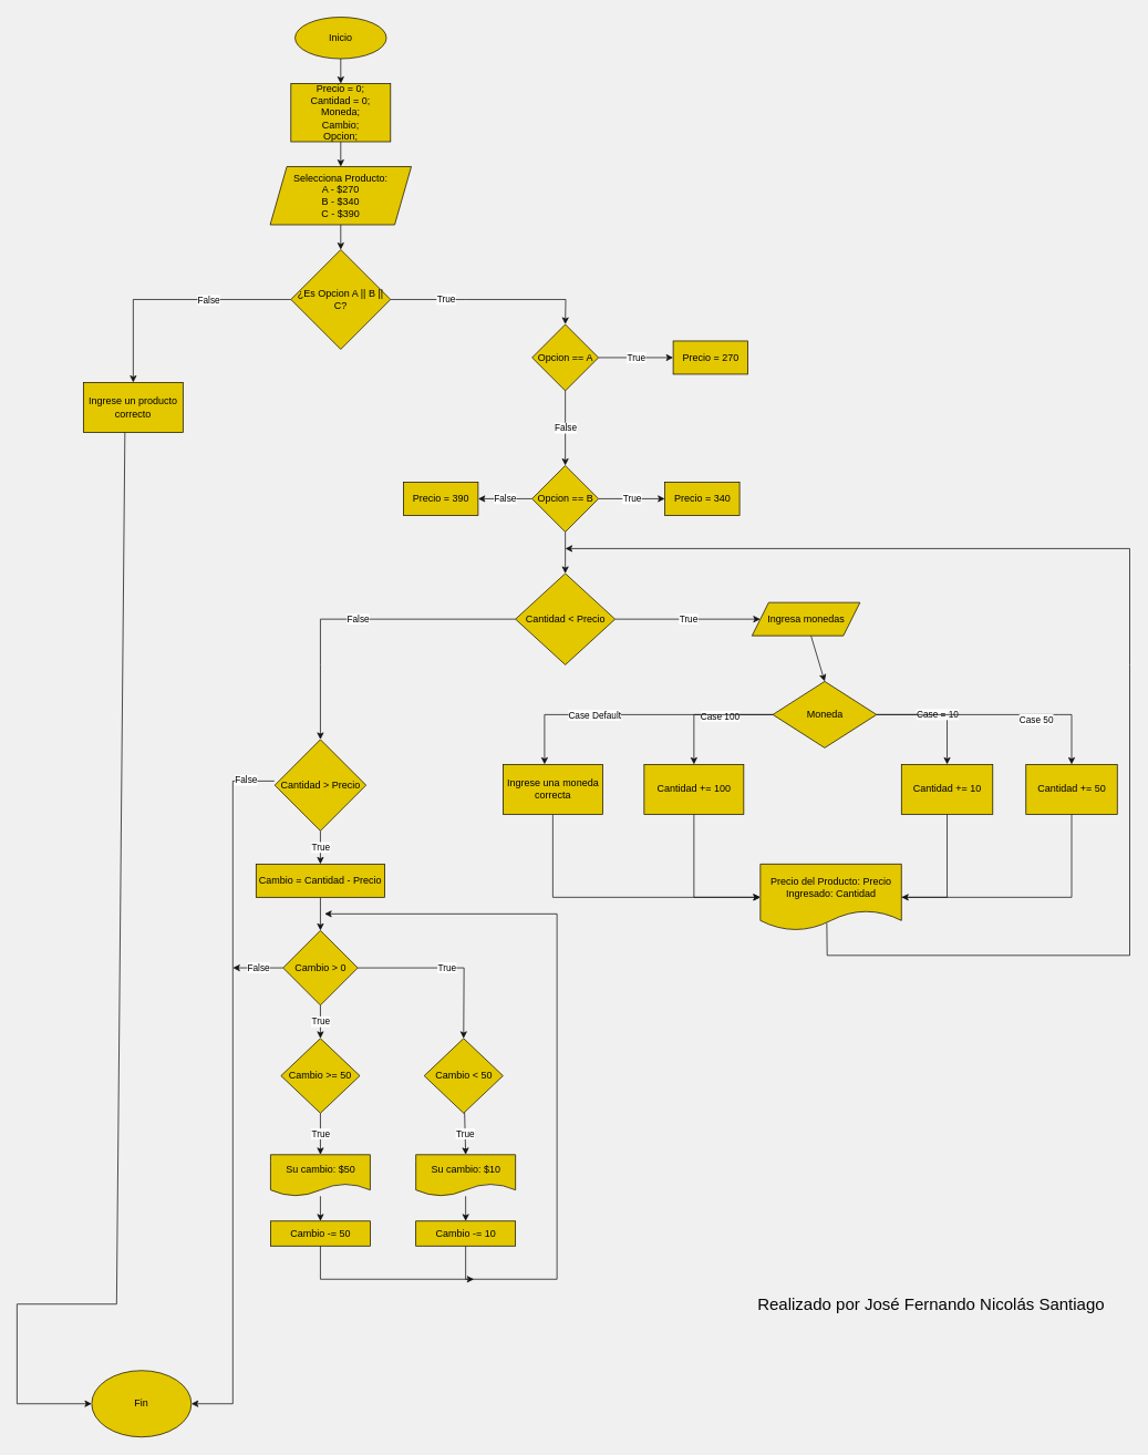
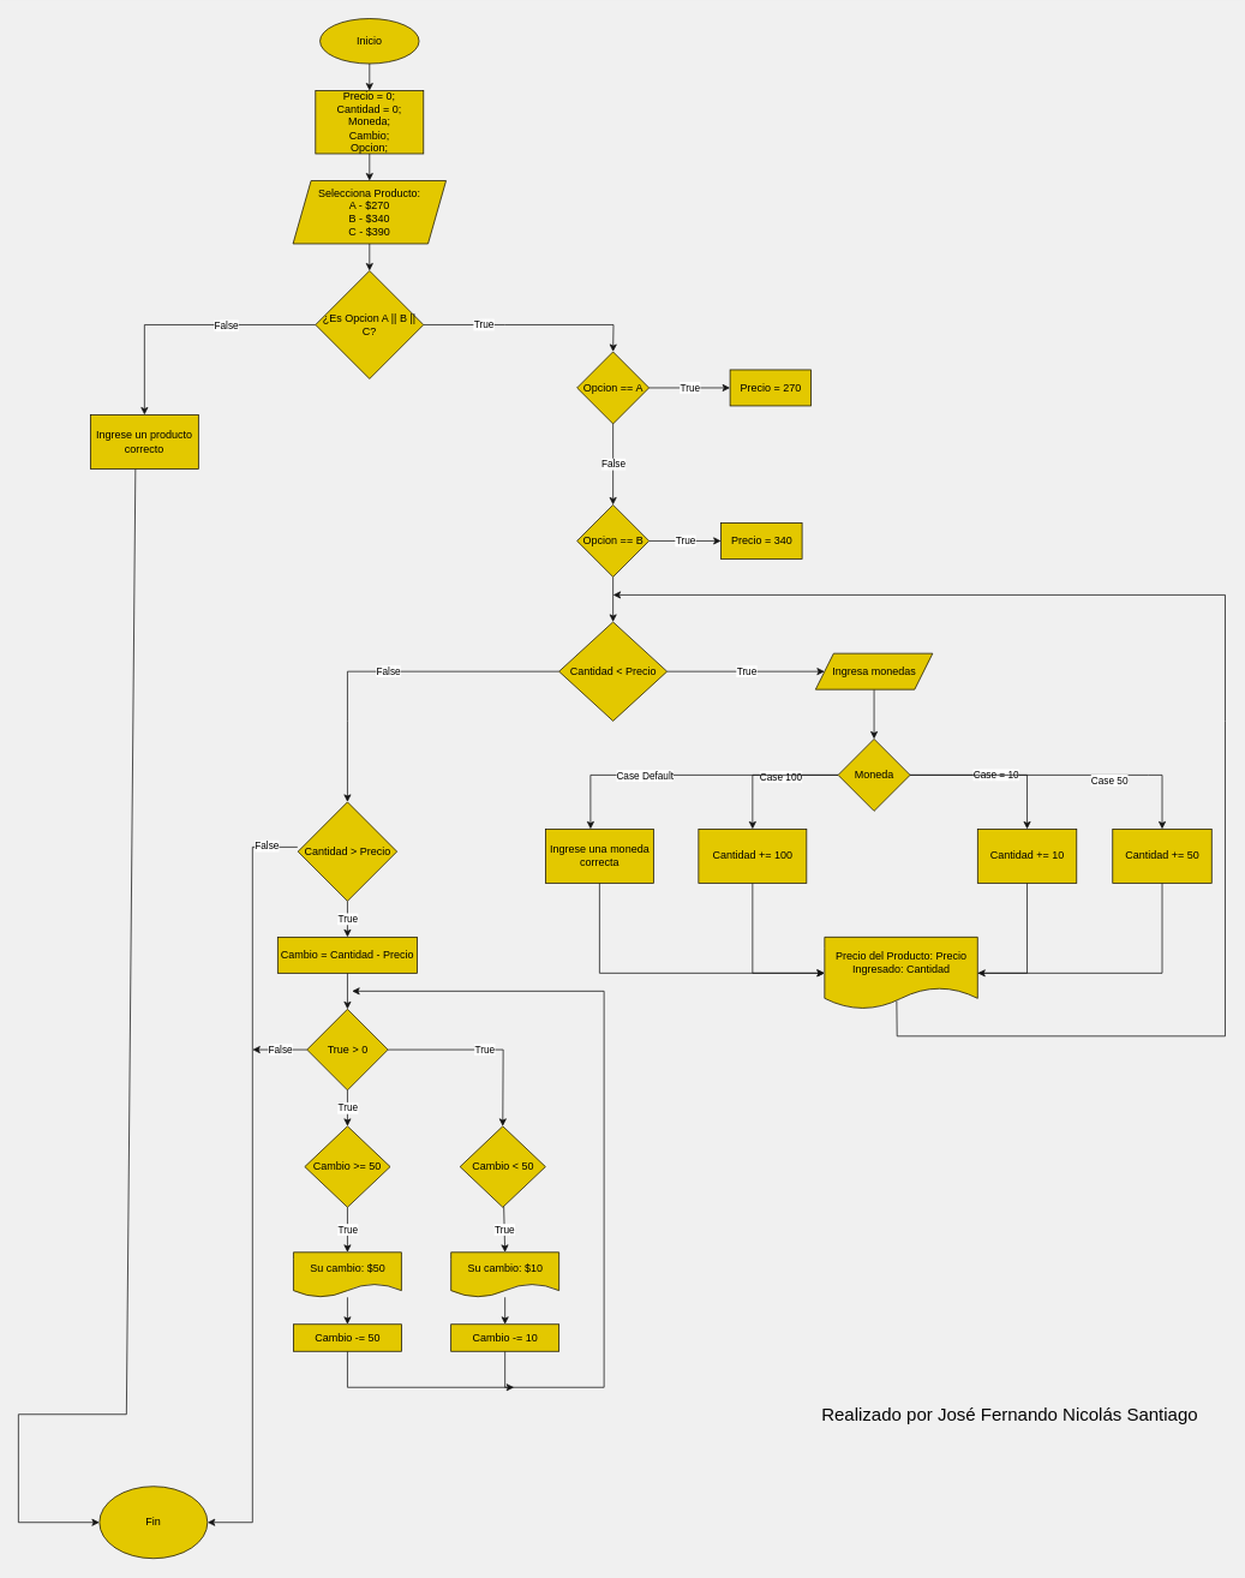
  <mxCell id="0" />
  <mxCell id="1" parent="0" />
  <mxCell id="2" value="" style="edgeStyle=none;html=1;rounded=0;strokeColor=#141414;" parent="1" source="3" target="5" edge="1"><mxGeometry relative="1" as="geometry" /></mxCell>
  <mxCell id="3" value="Inicio" style="ellipse;whiteSpace=wrap;html=1;rounded=0;fillColor=#e3c800;fontColor=#000000;strokeColor=#171300;" parent="1" vertex="1"><mxGeometry x="355" y="20" width="110" height="50" as="geometry" /></mxCell>
  <mxCell id="4" style="edgeStyle=none;html=1;entryX=0.5;entryY=0;entryDx=0;entryDy=0;rounded=0;strokeColor=#141414;" parent="1" source="5" target="7" edge="1"><mxGeometry relative="1" as="geometry" /></mxCell>
  <mxCell id="5" value="Precio = 0;&lt;br&gt;Cantidad = 0;&lt;br&gt;Moneda;&lt;br&gt;Cambio;&lt;br&gt;Opcion;" style="rounded=0;whiteSpace=wrap;html=1;fillColor=#e3c800;fontColor=#000000;strokeColor=#171300;" parent="1" vertex="1"><mxGeometry x="350" y="100" width="120" height="70" as="geometry" /></mxCell>
  <mxCell id="6" style="edgeStyle=none;html=1;entryX=0.5;entryY=0;entryDx=0;entryDy=0;rounded=0;strokeColor=#141414;" parent="1" source="7" target="11" edge="1"><mxGeometry relative="1" as="geometry" /></mxCell>
  <mxCell id="7" value="Selecciona Producto:&lt;br&gt;A - $270&lt;br&gt;B - $340&lt;br&gt;C - $390" style="shape=parallelogram;perimeter=parallelogramPerimeter;whiteSpace=wrap;html=1;fixedSize=1;rounded=0;fillColor=#e3c800;fontColor=#000000;strokeColor=#171300;" parent="1" vertex="1"><mxGeometry x="325" y="200" width="170" height="70" as="geometry" /></mxCell>
  <mxCell id="8" value="True" style="edgeStyle=none;html=1;entryX=0.5;entryY=0;entryDx=0;entryDy=0;rounded=0;strokeColor=#141414;" parent="1" source="11" target="14" edge="1"><mxGeometry x="-0.448" relative="1" as="geometry"><Array as="points"><mxPoint x="560" y="360" /><mxPoint x="681" y="360" /></Array><mxPoint as="offset" /></mxGeometry></mxCell>
  <mxCell id="9" style="edgeStyle=none;html=1;entryX=0.5;entryY=0;entryDx=0;entryDy=0;rounded=0;strokeColor=#141414;" parent="1" source="11" target="16" edge="1"><mxGeometry relative="1" as="geometry"><Array as="points"><mxPoint x="160" y="360" /></Array></mxGeometry></mxCell>
  <mxCell id="10" value="False" style="edgeLabel;html=1;align=center;verticalAlign=middle;resizable=0;points=[];rounded=0;" parent="9" vertex="1" connectable="0"><mxGeometry x="0.268" relative="1" as="geometry"><mxPoint x="84" as="offset" /></mxGeometry></mxCell>
  <mxCell id="11" value="¿Es Opcion A || B || C?" style="rhombus;whiteSpace=wrap;html=1;rounded=0;fillColor=#e3c800;fontColor=#000000;strokeColor=#171300;" parent="1" vertex="1"><mxGeometry x="350" y="300" width="120" height="120" as="geometry" /></mxCell>
  <mxCell id="12" value="True" style="edgeStyle=none;html=1;entryX=0;entryY=0.5;entryDx=0;entryDy=0;rounded=0;strokeColor=#141414;" parent="1" source="14" target="17" edge="1"><mxGeometry relative="1" as="geometry" /></mxCell>
  <mxCell id="13" value="False" style="edgeStyle=none;html=1;entryX=0.5;entryY=0;entryDx=0;entryDy=0;rounded=0;strokeColor=#141414;" parent="1" source="14" target="21" edge="1"><mxGeometry relative="1" as="geometry" /></mxCell>
  <mxCell id="14" value="Opcion == A" style="rhombus;whiteSpace=wrap;html=1;rounded=0;fillColor=#e3c800;fontColor=#000000;strokeColor=#171300;" parent="1" vertex="1"><mxGeometry x="640.5" y="390" width="80" height="80" as="geometry" /></mxCell>
  <mxCell id="15" style="edgeStyle=none;html=1;rounded=0;strokeColor=#141414;" parent="1" edge="1"><mxGeometry relative="1" as="geometry"><mxPoint x="150" y="520" as="sourcePoint" /><mxPoint x="110" y="1690" as="targetPoint" /><Array as="points"><mxPoint x="140" y="1570" /><mxPoint x="20" y="1570" /><mxPoint x="20" y="1690" /></Array></mxGeometry></mxCell>
  <mxCell id="16" value="Ingrese un producto correcto" style="rounded=0;whiteSpace=wrap;html=1;fillColor=#e3c800;fontColor=#000000;strokeColor=#171300;" parent="1" vertex="1"><mxGeometry x="100" y="460" width="120" height="60" as="geometry" /></mxCell>
  <mxCell id="17" value="Precio = 270" style="rounded=0;whiteSpace=wrap;html=1;fillColor=#e3c800;fontColor=#000000;strokeColor=#171300;" parent="1" vertex="1"><mxGeometry x="810.5" y="410" width="90" height="40" as="geometry" /></mxCell>
  <mxCell id="18" value="True" style="edgeStyle=none;html=1;entryX=0;entryY=0.5;entryDx=0;entryDy=0;rounded=0;strokeColor=#141414;" parent="1" source="21" target="22" edge="1"><mxGeometry relative="1" as="geometry" /></mxCell>
- <mxCell id="19" value="False" style="edgeStyle=none;html=1;entryX=1;entryY=0.5;entryDx=0;entryDy=0;rounded=0;strokeColor=#141414;" parent="1" source="21" target="23" edge="1"><mxGeometry relative="1" as="geometry" /></mxCell>
  <mxCell id="20" style="edgeStyle=none;html=1;entryX=0.5;entryY=0;entryDx=0;entryDy=0;rounded=0;strokeColor=#141414;" parent="1" source="21" target="26" edge="1"><mxGeometry relative="1" as="geometry" /></mxCell>
  <mxCell id="21" value="Opcion == B" style="rhombus;whiteSpace=wrap;html=1;rounded=0;fillColor=#e3c800;fontColor=#000000;strokeColor=#171300;" parent="1" vertex="1"><mxGeometry x="640.5" y="560" width="80" height="80" as="geometry" /></mxCell>
  <mxCell id="22" value="Precio = 340" style="rounded=0;whiteSpace=wrap;html=1;fillColor=#e3c800;fontColor=#000000;strokeColor=#171300;" parent="1" vertex="1"><mxGeometry x="800.5" y="580" width="90" height="40" as="geometry" /></mxCell>
- <mxCell id="23" value="Precio = 390" style="rounded=0;whiteSpace=wrap;html=1;fillColor=#e3c800;fontColor=#000000;strokeColor=#171300;" parent="1" vertex="1"><mxGeometry x="485.5" y="580" width="90" height="40" as="geometry" /></mxCell>
  <mxCell id="24" value="True" style="edgeStyle=none;html=1;entryX=0;entryY=0.5;entryDx=0;entryDy=0;rounded=0;strokeColor=#141414;" parent="1" source="26" target="28" edge="1"><mxGeometry relative="1" as="geometry" /></mxCell>
  <mxCell id="25" value="False" style="edgeStyle=none;html=1;entryX=0.5;entryY=0;entryDx=0;entryDy=0;rounded=0;strokeColor=#141414;" parent="1" source="26" target="48" edge="1"><mxGeometry relative="1" as="geometry"><Array as="points"><mxPoint x="385.5" y="745" /><mxPoint x="385.5" y="800" /></Array></mxGeometry></mxCell>
  <mxCell id="26" value="Cantidad &amp;lt; Precio" style="rhombus;whiteSpace=wrap;html=1;rounded=0;fillColor=#e3c800;fontColor=#000000;strokeColor=#171300;" parent="1" vertex="1"><mxGeometry x="620.5" y="690" width="120" height="110" as="geometry" /></mxCell>
  <mxCell id="27" style="edgeStyle=none;html=1;entryX=0.5;entryY=0;entryDx=0;entryDy=0;rounded=0;strokeColor=#141414;" parent="1" source="28" target="36" edge="1"><mxGeometry relative="1" as="geometry" /></mxCell>
  <mxCell id="28" value="Ingresa monedas" style="shape=parallelogram;perimeter=parallelogramPerimeter;whiteSpace=wrap;html=1;fixedSize=1;rounded=0;fillColor=#e3c800;fontColor=#000000;strokeColor=#171300;" parent="1" vertex="1"><mxGeometry x="905.5" y="725" width="130" height="40" as="geometry" /></mxCell>
  <mxCell id="29" value="Case = 10" style="edgeStyle=none;html=1;entryX=0.5;entryY=0;entryDx=0;entryDy=0;rounded=0;strokeColor=#141414;" parent="1" source="36" target="38" edge="1"><mxGeometry relative="1" as="geometry"><Array as="points"><mxPoint x="1140.5" y="860" /></Array></mxGeometry></mxCell>
  <mxCell id="30" style="edgeStyle=none;html=1;entryX=0.5;entryY=0;entryDx=0;entryDy=0;rounded=0;strokeColor=#141414;" parent="1" source="36" target="40" edge="1"><mxGeometry relative="1" as="geometry"><Array as="points"><mxPoint x="1275.5" y="860" /><mxPoint x="1290.5" y="860" /></Array></mxGeometry></mxCell>
  <mxCell id="31" value="Case 50" style="edgeLabel;html=1;align=center;verticalAlign=middle;resizable=0;points=[];rounded=0;" parent="30" vertex="1" connectable="0"><mxGeometry x="0.3" y="-5" relative="1" as="geometry"><mxPoint as="offset" /></mxGeometry></mxCell>
  <mxCell id="32" style="edgeStyle=none;html=1;entryX=0.5;entryY=0;entryDx=0;entryDy=0;rounded=0;strokeColor=#141414;" parent="1" source="36" target="42" edge="1"><mxGeometry relative="1" as="geometry"><Array as="points"><mxPoint x="835.5" y="860" /></Array></mxGeometry></mxCell>
  <mxCell id="33" value="Case 100" style="edgeLabel;html=1;align=center;verticalAlign=middle;resizable=0;points=[];rounded=0;" parent="32" vertex="1" connectable="0"><mxGeometry x="-0.174" y="1" relative="1" as="geometry"><mxPoint as="offset" /></mxGeometry></mxCell>
  <mxCell id="34" style="edgeStyle=none;html=1;entryX=0.417;entryY=0;entryDx=0;entryDy=0;entryPerimeter=0;rounded=0;strokeColor=#141414;" parent="1" source="36" target="44" edge="1"><mxGeometry relative="1" as="geometry"><Array as="points"><mxPoint x="655.5" y="860" /></Array></mxGeometry></mxCell>
  <mxCell id="35" value="Case Default" style="edgeLabel;html=1;align=center;verticalAlign=middle;resizable=0;points=[];rounded=0;" parent="34" vertex="1" connectable="0"><mxGeometry x="0.099" relative="1" as="geometry"><mxPoint x="-31" as="offset" /></mxGeometry></mxCell>
- <mxCell id="36" value="Moneda" style="rhombus;whiteSpace=wrap;html=1;rounded=0;fillColor=#e3c800;fontColor=#000000;strokeColor=#171300;" parent="1" vertex="1"><mxGeometry x="930.5" y="820" width="125" height="80" as="geometry" /></mxCell>
+ <mxCell id="36" value="Moneda" style="rhombus;whiteSpace=wrap;html=1;rounded=0;fillColor=#e3c800;fontColor=#000000;strokeColor=#171300;" parent="1" vertex="1"><mxGeometry x="930.5" y="820" width="80" height="80" as="geometry" /></mxCell>
  <mxCell id="37" style="edgeStyle=none;html=1;entryX=1;entryY=0.5;entryDx=0;entryDy=0;rounded=0;strokeColor=#141414;endArrow=none;" parent="1" source="38" target="46" edge="1"><mxGeometry relative="1" as="geometry"><Array as="points"><mxPoint x="1140.5" y="1080" /></Array></mxGeometry></mxCell>
  <mxCell id="38" value="Cantidad += 10" style="rounded=0;whiteSpace=wrap;html=1;fillColor=#e3c800;fontColor=#000000;strokeColor=#171300;" parent="1" vertex="1"><mxGeometry x="1085.5" y="920" width="110" height="60" as="geometry" /></mxCell>
  <mxCell id="39" style="edgeStyle=none;html=1;entryX=1;entryY=0.5;entryDx=0;entryDy=0;rounded=0;strokeColor=#141414;" parent="1" source="40" target="46" edge="1"><mxGeometry relative="1" as="geometry"><Array as="points"><mxPoint x="1290.5" y="1080" /></Array></mxGeometry></mxCell>
  <mxCell id="40" value="Cantidad += 50" style="rounded=0;whiteSpace=wrap;html=1;fillColor=#e3c800;fontColor=#000000;strokeColor=#171300;" parent="1" vertex="1"><mxGeometry x="1235.5" y="920" width="110" height="60" as="geometry" /></mxCell>
  <mxCell id="41" style="edgeStyle=none;html=1;entryX=0;entryY=0.5;entryDx=0;entryDy=0;rounded=0;strokeColor=#141414;" parent="1" source="42" target="46" edge="1"><mxGeometry relative="1" as="geometry"><Array as="points"><mxPoint x="835.5" y="1080" /></Array></mxGeometry></mxCell>
  <mxCell id="42" value="Cantidad += 100" style="rounded=0;whiteSpace=wrap;html=1;fillColor=#e3c800;fontColor=#000000;strokeColor=#171300;" parent="1" vertex="1"><mxGeometry x="775.5" y="920" width="120" height="60" as="geometry" /></mxCell>
  <mxCell id="43" style="edgeStyle=none;html=1;entryX=0;entryY=0.5;entryDx=0;entryDy=0;rounded=0;strokeColor=#141414;" parent="1" source="44" target="46" edge="1"><mxGeometry relative="1" as="geometry"><Array as="points"><mxPoint x="665.5" y="1080" /></Array></mxGeometry></mxCell>
  <mxCell id="44" value="Ingrese una moneda correcta" style="rounded=0;whiteSpace=wrap;html=1;fillColor=#e3c800;fontColor=#000000;strokeColor=#171300;" parent="1" vertex="1"><mxGeometry x="605.5" y="920" width="120" height="60" as="geometry" /></mxCell>
  <mxCell id="45" style="edgeStyle=none;html=1;exitX=0.471;exitY=0.888;exitDx=0;exitDy=0;exitPerimeter=0;rounded=0;strokeColor=#141414;" parent="1" source="46" edge="1"><mxGeometry relative="1" as="geometry"><mxPoint x="680.5" y="660" as="targetPoint" /><Array as="points"><mxPoint x="996" y="1150" /><mxPoint x="1360.5" y="1150" /><mxPoint x="1360.5" y="800" /><mxPoint x="1360.5" y="660" /></Array></mxGeometry></mxCell>
  <mxCell id="46" value="Precio del Producto: Precio&lt;br&gt;Ingresado: Cantidad" style="shape=document;whiteSpace=wrap;html=1;boundedLbl=1;rounded=0;fillColor=#e3c800;fontColor=#000000;strokeColor=#171300;" parent="1" vertex="1"><mxGeometry x="915.5" y="1040" width="170" height="80" as="geometry" /></mxCell>
  <mxCell id="47" value="True" style="edgeStyle=none;html=1;entryX=0.5;entryY=0;entryDx=0;entryDy=0;rounded=0;strokeColor=#141414;" parent="1" source="48" target="50" edge="1"><mxGeometry relative="1" as="geometry" /></mxCell>
  <mxCell id="48" value="Cantidad &amp;gt; Precio" style="rhombus;whiteSpace=wrap;html=1;rounded=0;fillColor=#e3c800;fontColor=#000000;strokeColor=#171300;" parent="1" vertex="1"><mxGeometry x="330.5" y="890" width="110" height="110" as="geometry" /></mxCell>
  <mxCell id="49" style="edgeStyle=none;html=1;entryX=0.5;entryY=0;entryDx=0;entryDy=0;rounded=0;strokeColor=#141414;" parent="1" source="50" target="56" edge="1"><mxGeometry relative="1" as="geometry" /></mxCell>
  <mxCell id="50" value="Cambio = Cantidad - Precio" style="rounded=0;whiteSpace=wrap;html=1;fillColor=#e3c800;fontColor=#000000;strokeColor=#171300;" parent="1" vertex="1"><mxGeometry x="308" y="1040" width="155" height="40" as="geometry" /></mxCell>
  <mxCell id="51" value="True" style="edgeStyle=none;html=1;entryX=0.5;entryY=0;entryDx=0;entryDy=0;rounded=0;strokeColor=#141414;" parent="1" source="56" target="58" edge="1"><mxGeometry relative="1" as="geometry" /></mxCell>
  <mxCell id="52" value="True" style="edgeStyle=none;html=1;entryX=0.5;entryY=0;entryDx=0;entryDy=0;rounded=0;strokeColor=#141414;" parent="1" source="56" target="64" edge="1"><mxGeometry relative="1" as="geometry"><Array as="points"><mxPoint x="558.5" y="1165" /></Array></mxGeometry></mxCell>
  <mxCell id="53" style="edgeStyle=none;html=1;entryX=1;entryY=0.5;entryDx=0;entryDy=0;rounded=0;strokeColor=#141414;" parent="1" target="70" edge="1"><mxGeometry relative="1" as="geometry"><mxPoint x="330" y="940" as="sourcePoint" /><Array as="points"><mxPoint x="280" y="940" /><mxPoint x="280" y="1690" /></Array></mxGeometry></mxCell>
  <mxCell id="54" value="False" style="edgeLabel;html=1;align=center;verticalAlign=middle;resizable=0;points=[];rounded=0;" parent="53" vertex="1" connectable="0"><mxGeometry x="-0.918" y="-2" relative="1" as="geometry"><mxPoint as="offset" /></mxGeometry></mxCell>
  <mxCell id="55" value="False" style="edgeStyle=none;html=1;rounded=0;strokeColor=#141414;" parent="1" source="56" edge="1"><mxGeometry relative="1" as="geometry"><mxPoint x="280" y="1165" as="targetPoint" /></mxGeometry></mxCell>
- <mxCell id="56" value="Cambio &amp;gt; 0" style="rhombus;whiteSpace=wrap;html=1;rounded=0;fillColor=#e3c800;fontColor=#000000;strokeColor=#171300;" parent="1" vertex="1"><mxGeometry x="340.5" y="1120" width="90" height="90" as="geometry" /></mxCell>
+ <mxCell id="56" value="True &amp;gt; 0" style="rhombus;whiteSpace=wrap;html=1;rounded=0;fillColor=#e3c800;fontColor=#000000;strokeColor=#171300;" parent="1" vertex="1"><mxGeometry x="340.5" y="1120" width="90" height="90" as="geometry" /></mxCell>
  <mxCell id="57" value="True" style="edgeStyle=none;html=1;entryX=0.5;entryY=0;entryDx=0;entryDy=0;rounded=0;strokeColor=#141414;" parent="1" source="58" target="60" edge="1"><mxGeometry relative="1" as="geometry" /></mxCell>
  <mxCell id="58" value="Cambio &amp;gt;= 50" style="rhombus;whiteSpace=wrap;html=1;rounded=0;fillColor=#e3c800;fontColor=#000000;strokeColor=#171300;" parent="1" vertex="1"><mxGeometry x="338" y="1250" width="95" height="90" as="geometry" /></mxCell>
  <mxCell id="59" style="edgeStyle=none;html=1;entryX=0.5;entryY=0;entryDx=0;entryDy=0;rounded=0;strokeColor=#141414;" parent="1" source="60" target="62" edge="1"><mxGeometry relative="1" as="geometry" /></mxCell>
  <mxCell id="60" value="Su cambio: $50" style="shape=document;whiteSpace=wrap;html=1;boundedLbl=1;rounded=0;fillColor=#e3c800;fontColor=#000000;strokeColor=#171300;" parent="1" vertex="1"><mxGeometry x="325.5" y="1390" width="120" height="50" as="geometry" /></mxCell>
  <mxCell id="61" style="edgeStyle=none;html=1;rounded=0;strokeColor=#141414;" parent="1" source="62" edge="1"><mxGeometry relative="1" as="geometry"><mxPoint x="570.5" y="1540" as="targetPoint" /><Array as="points"><mxPoint x="385.5" y="1540" /></Array></mxGeometry></mxCell>
  <mxCell id="62" value="Cambio -= 50" style="rounded=0;whiteSpace=wrap;html=1;fillColor=#e3c800;fontColor=#000000;strokeColor=#171300;" parent="1" vertex="1"><mxGeometry x="325.5" y="1470" width="120" height="30" as="geometry" /></mxCell>
  <mxCell id="63" value="True" style="edgeStyle=none;html=1;entryX=0.5;entryY=0;entryDx=0;entryDy=0;rounded=0;strokeColor=#141414;" parent="1" source="64" target="66" edge="1"><mxGeometry relative="1" as="geometry" /></mxCell>
  <mxCell id="64" value="Cambio &amp;lt; 50" style="rhombus;whiteSpace=wrap;html=1;rounded=0;fillColor=#e3c800;fontColor=#000000;strokeColor=#171300;" parent="1" vertex="1"><mxGeometry x="510.5" y="1250" width="95" height="90" as="geometry" /></mxCell>
  <mxCell id="65" style="edgeStyle=none;html=1;entryX=0.5;entryY=0;entryDx=0;entryDy=0;rounded=0;strokeColor=#141414;" parent="1" source="66" target="68" edge="1"><mxGeometry relative="1" as="geometry" /></mxCell>
  <mxCell id="66" value="Su cambio: $10" style="shape=document;whiteSpace=wrap;html=1;boundedLbl=1;rounded=0;fillColor=#e3c800;fontColor=#000000;strokeColor=#171300;" parent="1" vertex="1"><mxGeometry x="500.5" y="1390" width="120" height="50" as="geometry" /></mxCell>
  <mxCell id="67" style="edgeStyle=none;html=1;exitX=0.5;exitY=1;exitDx=0;exitDy=0;rounded=0;strokeColor=#141414;" parent="1" source="68" edge="1"><mxGeometry relative="1" as="geometry"><mxPoint x="390.5" y="1100" as="targetPoint" /><Array as="points"><mxPoint x="560.5" y="1540" /><mxPoint x="670.5" y="1540" /><mxPoint x="670.5" y="1100" /></Array></mxGeometry></mxCell>
  <mxCell id="68" value="Cambio -= 10" style="rounded=0;whiteSpace=wrap;html=1;fillColor=#e3c800;fontColor=#000000;strokeColor=#171300;" parent="1" vertex="1"><mxGeometry x="500.5" y="1470" width="120" height="30" as="geometry" /></mxCell>
  <mxCell id="69" style="edgeStyle=none;html=1;exitX=0.5;exitY=0;exitDx=0;exitDy=0;entryX=0.5;entryY=0;entryDx=0;entryDy=0;rounded=0;strokeColor=#141414;" parent="1" source="70" target="70" edge="1"><mxGeometry relative="1" as="geometry"><mxPoint y="1831" as="targetPoint" x="120" /></mxGeometry></mxCell>
  <mxCell id="70" value="Fin" style="ellipse;whiteSpace=wrap;html=1;rounded=0;fillColor=#e3c800;fontColor=#000000;strokeColor=#171300;" parent="1" vertex="1"><mxGeometry x="110" y="1650" width="120" height="80" as="geometry" /></mxCell>
  <mxCell id="71" value="&lt;font color=&quot;#050505&quot; style=&quot;font-size: 20px&quot;&gt;Realizado por José Fernando Nicolás Santiago&lt;/font&gt;" style="text;html=1;align=center;verticalAlign=middle;resizable=0;points=[];autosize=1;strokeColor=none;fillColor=none;strokeWidth=5;" vertex="1" parent="1"><mxGeometry x="905.5" y="1560" width="430" height="20" as="geometry" /></mxCell>
